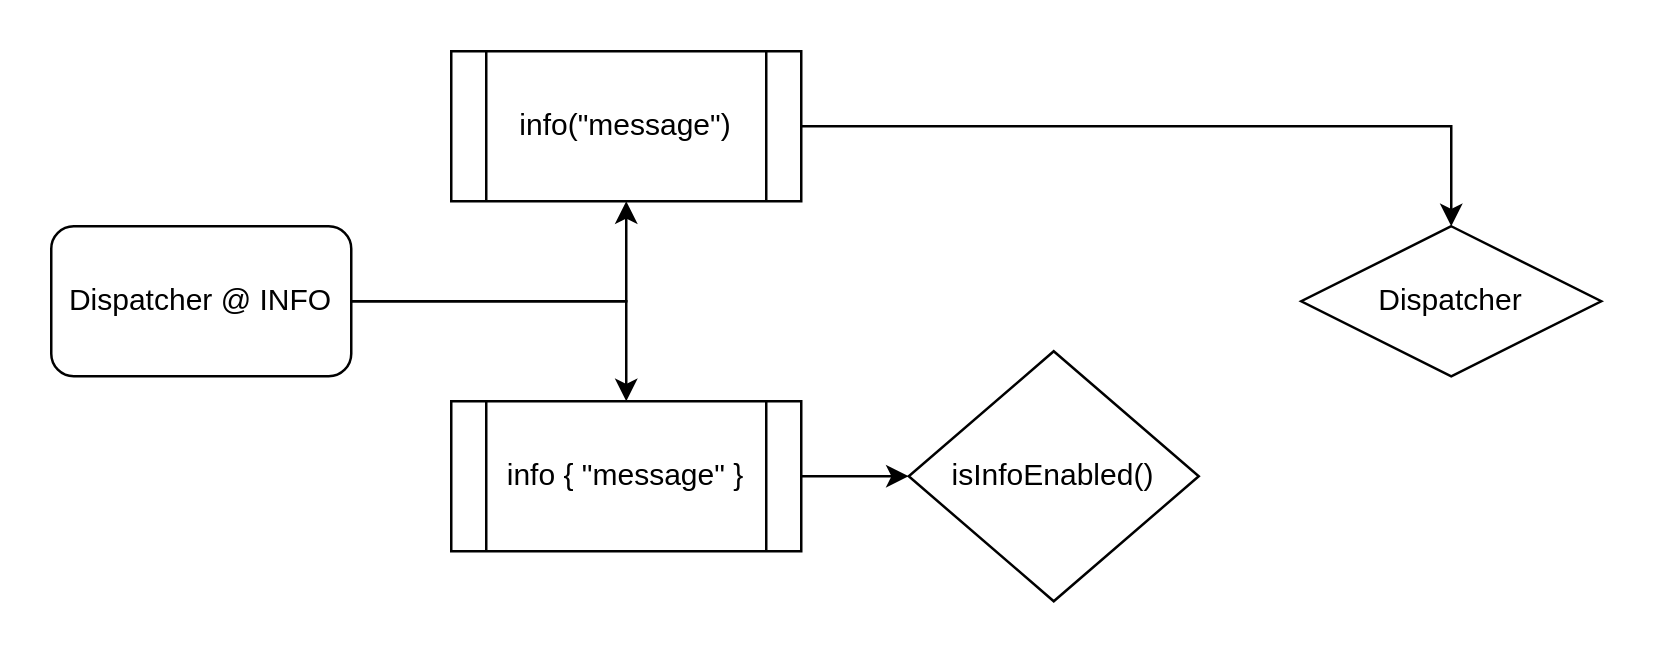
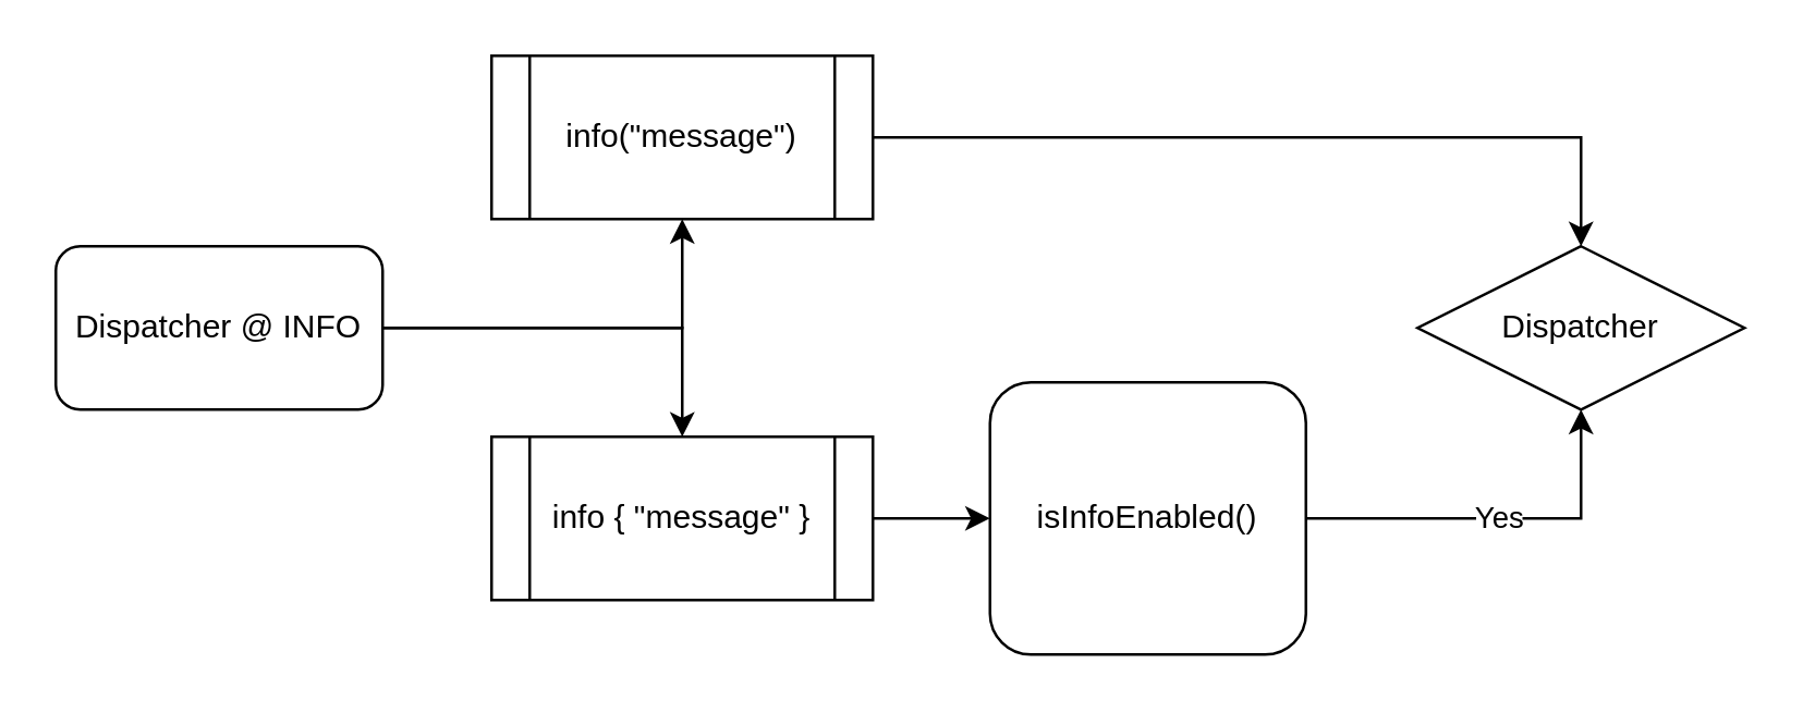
  <mxCell id="0" />
  <mxCell id="1" parent="0" />
  <mxCell id="2" style="edgeStyle=orthogonalEdgeStyle;rounded=0;orthogonalLoop=1;jettySize=auto;html=1;" parent="1" source="4" target="6" edge="1"><mxGeometry relative="1" as="geometry" /></mxCell>
  <mxCell id="3" style="edgeStyle=orthogonalEdgeStyle;rounded=0;orthogonalLoop=1;jettySize=auto;html=1;" parent="1" source="4" target="8" edge="1"><mxGeometry relative="1" as="geometry" /></mxCell>
  <mxCell id="4" value="Dispatcher @ INFO" style="rounded=1;whiteSpace=wrap;html=1;" parent="1" vertex="1"><mxGeometry x="20" y="90" width="120" height="60" as="geometry" /></mxCell>
  <mxCell id="5" style="edgeStyle=orthogonalEdgeStyle;rounded=0;orthogonalLoop=1;jettySize=auto;html=1;" parent="1" source="6" target="9" edge="1"><mxGeometry relative="1" as="geometry" /></mxCell>
  <mxCell id="6" value="info(&quot;message&quot;)" style="shape=process;whiteSpace=wrap;html=1;backgroundOutline=1;" parent="1" vertex="1"><mxGeometry x="180" y="20" width="140" height="60" as="geometry" /></mxCell>
  <mxCell id="7" style="edgeStyle=orthogonalEdgeStyle;rounded=0;orthogonalLoop=1;jettySize=auto;html=1;" parent="1" source="8" target="11" edge="1"><mxGeometry relative="1" as="geometry" /></mxCell>
  <mxCell id="8" value="info { &quot;message&quot; }" style="shape=process;whiteSpace=wrap;html=1;backgroundOutline=1;" parent="1" vertex="1"><mxGeometry x="180" y="160" width="140" height="60" as="geometry" /></mxCell>
  <mxCell id="9" value="Dispatcher" style="rhombus;whiteSpace=wrap;html=1;" parent="1" vertex="1"><mxGeometry x="520" y="90" width="120" height="60" as="geometry" /></mxCell>
- <mxCell id="11" value="isInfoEnabled()" style="rhombus;whiteSpace=wrap;html=1;" parent="1" vertex="1"><mxGeometry x="363" y="140" width="116" height="100" as="geometry" /></mxCell>
+ <mxCell id="10" value="Yes" style="edgeStyle=orthogonalEdgeStyle;rounded=0;orthogonalLoop=1;jettySize=auto;html=1;entryX=0.5;entryY=1;entryDx=0;entryDy=0;" parent="1" source="11" target="9" edge="1"><mxGeometry relative="1" as="geometry" /></mxCell>
+ <mxCell id="11" value="isInfoEnabled()" style="whiteSpace=wrap;html=1;rounded=1;" parent="1" vertex="1"><mxGeometry x="363" y="140" width="116" height="100" as="geometry" /></mxCell>
